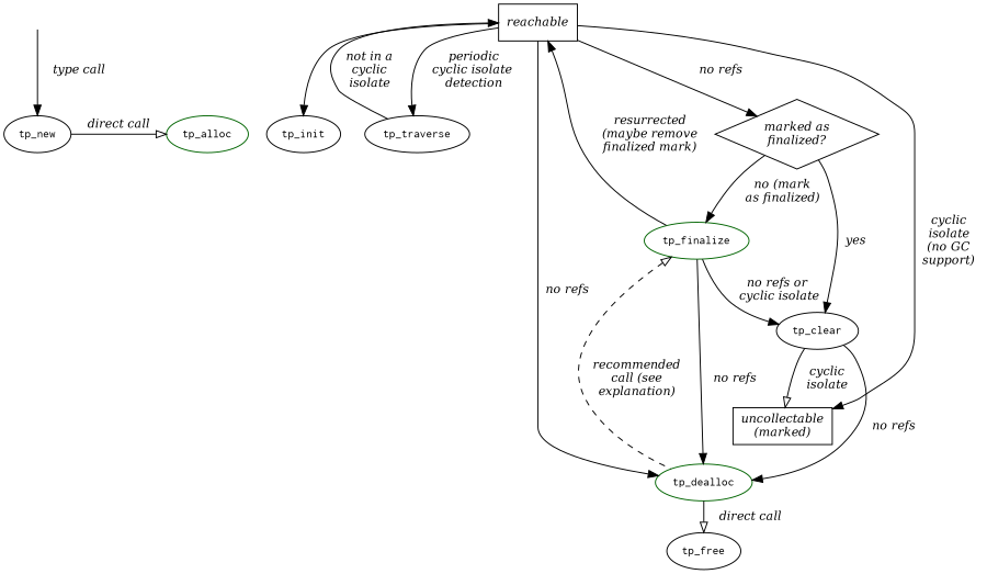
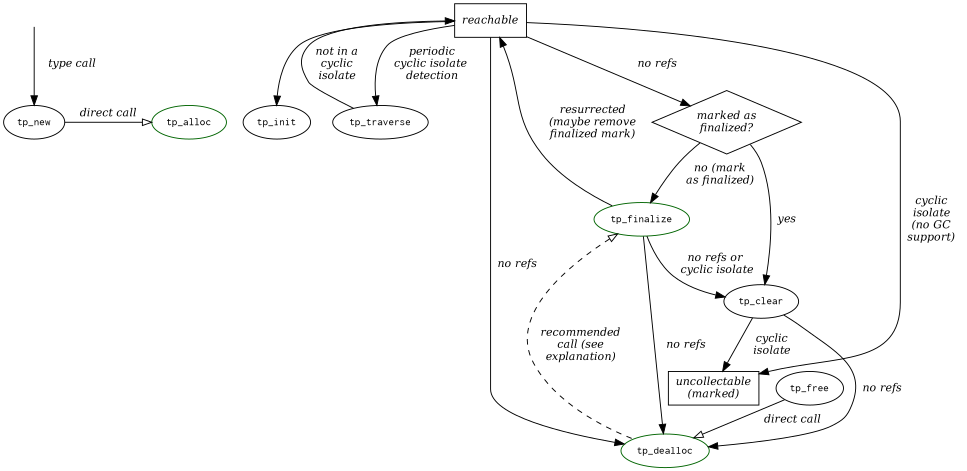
  digraph {
    fontsize=12.0
    ranksep=0.25
    node [color=black fontname=Courier fontsize=12.0]
    edge [fontname="Times-Italic" fontsize=12.0]
    tp_new
    tp_alloc [color=darkgreen]
    n3 [fontname="Times-Italic" label=<  start  > shape=plain style=invis color=""]
    reachable [fontname="Times-Italic" shape=box]
    tp_init
    tp_traverse [ordering=in]
    n7 [fontname="Times-Italic" label=<marked as<br/>finalized?> ordering=in shape=diamond color=""]
    tp_finalize [color=darkgreen ordering=in]
    n9 [fontname="Times-Italic" label=<uncollectable<br/>(marked)> shape=box color=""]
    tp_dealloc [color=darkgreen ordering=in]
    tp_clear
    tp_free
    subgraph sub_1 {
      rank=same
      tp_new
      tp_alloc
    }
    tp_new -> tp_alloc [arrowhead=empty label=<  direct call  >]
    n3 -> tp_new [label=<    type call  >]
    reachable -> tp_init
    reachable -> tp_traverse [dir=back label=<  not in a  <br/>  cyclic  <br/>  isolate  >]
    reachable -> tp_traverse [label=<  periodic  <br/>  cyclic isolate   <br/>  detection  >]
    reachable -> n7 [label=<  no refs  >]
    reachable -> tp_finalize [dir=back label=<  resurrected  <br/>  (maybe remove  <br/>  finalized mark)  >]
    reachable -> n9 [label=<  cyclic  <br/>  isolate  <br/>  (no GC  <br/>  support)  >]
    reachable -> tp_dealloc [label=<  no refs>]
    n7 -> tp_finalize [label=<  no (mark  <br/>  as finalized)  >]
    n7 -> tp_clear [label=<  yes  >]
    tp_finalize -> tp_dealloc [arrowtail=empty dir=back label=<  recommended<br/>  call (see<br/>  explanation)> style=dashed]
    tp_finalize -> tp_dealloc [label=<   no refs  >]
    tp_finalize -> tp_clear [label=<  no refs or   <br/>  cyclic isolate  >]
    n9 -> tp_dealloc [style=invis]
-   tp_dealloc -> tp_free [arrowhead=empty label=<    direct call  >]
-   tp_clear -> n9 [label=<  cyclic  <br/>  isolate  > arrowhead=empty]
+   tp_free -> tp_dealloc [arrowhead=empty label=<    direct call  >]
+   tp_clear -> n9 [label=<  cyclic  <br/>  isolate  >]
    tp_clear -> tp_dealloc [label=<  no refs  >]
  }
